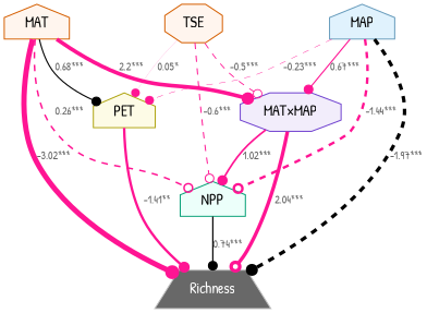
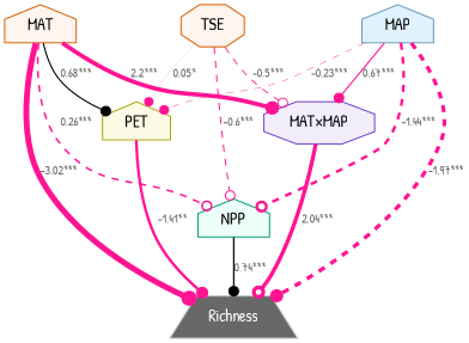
  digraph {
    fontname="Patrick Hand"
    node [color="#d55e00" fillcolor="#fff5ee" fontname="Patrick Hand" shape=house style=filled]
    edge [arrowhead=dot color=deeppink fontcolor=grey40 fontname="Patrick Hand" fontsize=10 penwidth=1.10 style=solid]
    n1 [label=MAT]
    n2 [color="#6f41cf" fillcolor="#f2edfb" label="MAT&times;MAP" shape=octagon]
    n3 [color="#009e73" fillcolor="#ecfffa" label=NPP]
    n4 [color="#aea30e" fillcolor="#fdfbe6" label=PET]
    n5 [color="#c0c0c0" fillcolor="#686868" fontcolor=white label=Richness shape=trapezium]
    n6 [label=TSE shape=octagon]
    n7 [color="#659ABB" fillcolor="#E0F2FD" label=MAP]
    n1 -> n2 [label="2.2***" penwidth=3.65]
    n1 -> n3 [arrowhead=odot label="0.26***" penwidth=1.50 style=dashed]
    n1 -> n4 [color=black label="0.68***"]
    n1 -> n5 [label="-3.02***" penwidth=5.00]
-   n2 -> n3 [label="1.02***" penwidth=1.70]
    n2 -> n5 [arrowhead=odot label="2.04***" penwidth=3.35]
    n3 -> n5 [color=black label="0.74***" penwidth=1.20]
    n4 -> n5 [label="-1.41**" penwidth=2.35]
    n6 -> n2 [arrowhead=odot label="-0.5***" penwidth=0.85 style=dashed]
    n6 -> n3 [arrowhead=odot label="-0.6***" penwidth=1.00 style=dashed]
    n6 -> n4 [label="0.05*" penwidth=0.10]
    n7 -> n2 [label="0.67***"]
    n7 -> n3 [arrowhead=odot label="-1.44***" penwidth=2.40 style=dashed]
    n7 -> n4 [label="-0.23***" penwidth=0.40 style=dashed]
-   n7 -> n5 [color=black label="-1.97***" penwidth=3.25 style=dashed]
+   n7 -> n5 [label="-1.97***" penwidth=3.25 style=dashed]
  }
